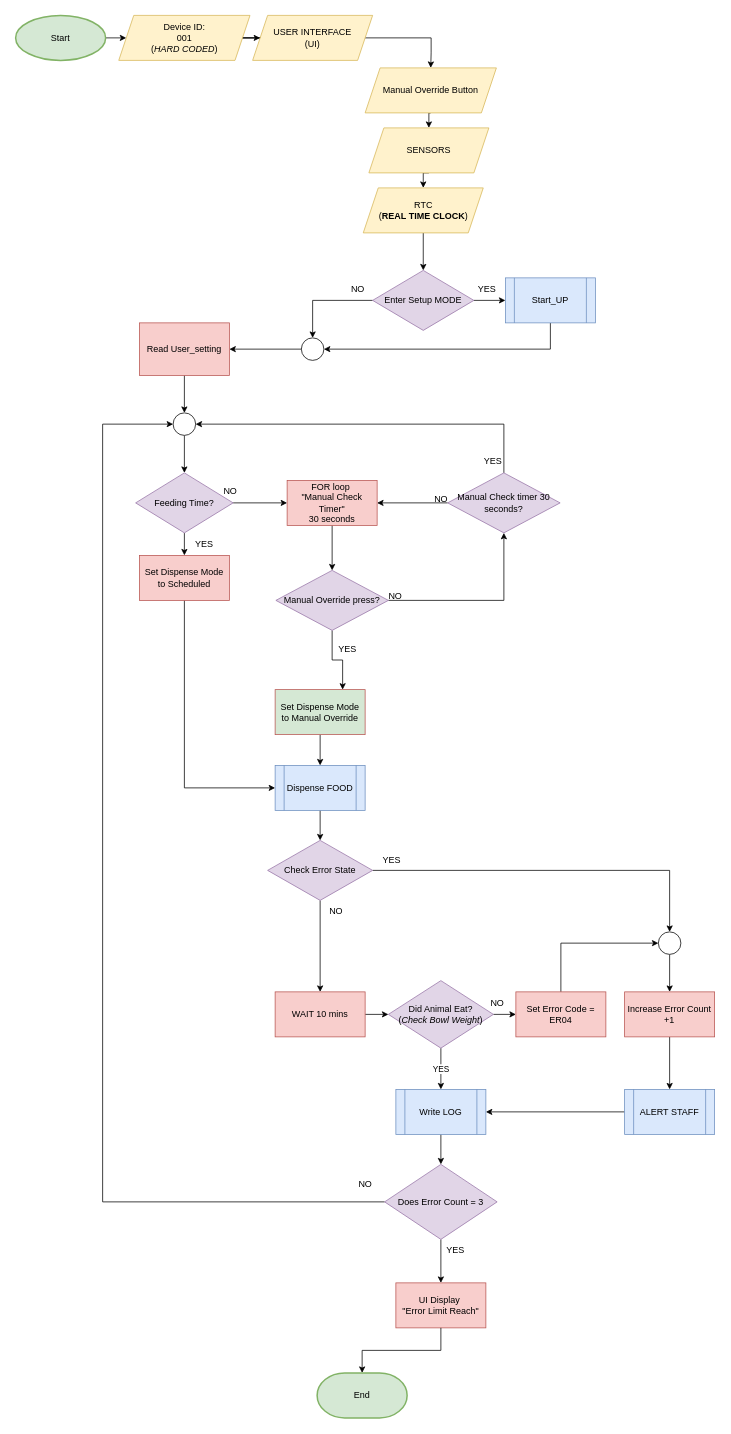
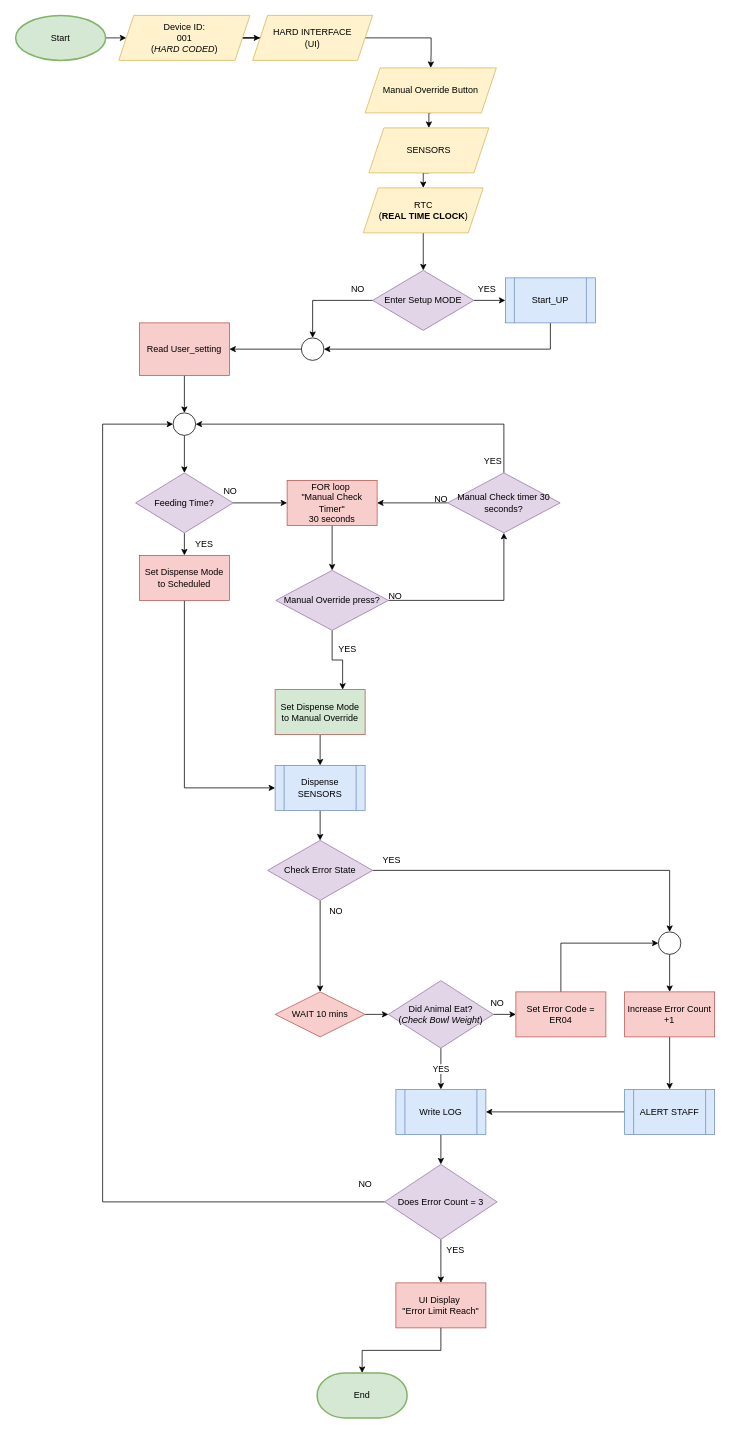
  <mxCell id="0" />
  <mxCell id="1" parent="0" />
  <mxCell id="2" style="edgeStyle=orthogonalEdgeStyle;rounded=0;orthogonalLoop=1;jettySize=auto;html=1;exitX=1;exitY=0.5;exitDx=0;exitDy=0;exitPerimeter=0;entryX=0;entryY=0.5;entryDx=0;entryDy=0;" edge="1" parent="1" source="3" target="7"><mxGeometry relative="1" as="geometry" /></mxCell>
  <mxCell id="3" value="Start" style="rounded=1;whiteSpace=wrap;html=1;fillColor=#d5e8d4;strokeColor=#82b366;strokeWidth=2;shape=mxgraph.flowchart.start_1;" vertex="1" parent="1"><mxGeometry x="20" y="20" width="120" height="60" as="geometry" /></mxCell>
  <mxCell id="4" style="edgeStyle=orthogonalEdgeStyle;rounded=0;orthogonalLoop=1;jettySize=auto;html=1;exitX=0.5;exitY=1;exitDx=0;exitDy=0;entryX=0.5;entryY=0;entryDx=0;entryDy=0;" edge="1" parent="1" source="5" target="14"><mxGeometry relative="1" as="geometry" /></mxCell>
  <mxCell id="5" value="RTC&lt;div&gt;(&lt;b&gt;REAL TIME CLOCK&lt;/b&gt;)&lt;/div&gt;" style="shape=parallelogram;perimeter=parallelogramPerimeter;whiteSpace=wrap;html=1;fixedSize=1;fillColor=#fff2cc;strokeColor=#d6b656;" vertex="1" parent="1"><mxGeometry x="483.5" y="250" width="160" height="60" as="geometry" /></mxCell>
  <mxCell id="6" style="edgeStyle=orthogonalEdgeStyle;rounded=0;orthogonalLoop=1;jettySize=auto;html=1;exitX=1;exitY=0.5;exitDx=0;exitDy=0;" edge="1" parent="1" source="7" target="11"><mxGeometry relative="1" as="geometry" /></mxCell>
  <mxCell id="7" value="Device ID:&lt;div&gt;001&lt;/div&gt;&lt;div&gt;(&lt;i&gt;HARD CODED&lt;/i&gt;)&lt;/div&gt;" style="shape=parallelogram;perimeter=parallelogramPerimeter;whiteSpace=wrap;html=1;fixedSize=1;fillColor=#fff2cc;strokeColor=#d6b656;" vertex="1" parent="1"><mxGeometry x="157.5" y="20" width="175" height="60" as="geometry" /></mxCell>
  <mxCell id="8" style="edgeStyle=orthogonalEdgeStyle;rounded=0;orthogonalLoop=1;jettySize=auto;html=1;exitX=0.5;exitY=1;exitDx=0;exitDy=0;entryX=0.5;entryY=0;entryDx=0;entryDy=0;" edge="1" parent="1" source="9" target="5"><mxGeometry relative="1" as="geometry" /></mxCell>
  <mxCell id="9" value="&lt;span style=&quot;text-wrap-mode: nowrap;&quot;&gt;SENSORS&lt;/span&gt;" style="shape=parallelogram;perimeter=parallelogramPerimeter;whiteSpace=wrap;html=1;fixedSize=1;fillColor=#fff2cc;strokeColor=#d6b656;" vertex="1" parent="1"><mxGeometry x="491" y="170" width="160" height="60" as="geometry" /></mxCell>
  <mxCell id="10" style="edgeStyle=orthogonalEdgeStyle;rounded=0;orthogonalLoop=1;jettySize=auto;html=1;exitX=1;exitY=0.5;exitDx=0;exitDy=0;entryX=0.5;entryY=0;entryDx=0;entryDy=0;" edge="1" parent="1" source="11" target="74"><mxGeometry relative="1" as="geometry"><Array as="points"><mxPoint x="574" y="50" /><mxPoint x="574" y="70" /></Array></mxGeometry></mxCell>
- <mxCell id="11" value="USER INTERFACE&lt;div&gt;(UI)&lt;/div&gt;" style="shape=parallelogram;perimeter=parallelogramPerimeter;whiteSpace=wrap;html=1;fixedSize=1;fillColor=#fff2cc;strokeColor=#d6b656;" vertex="1" parent="1"><mxGeometry x="336" y="20" width="160" height="60" as="geometry" /></mxCell>
+ <mxCell id="11" value="HARD INTERFACE&lt;div&gt;(UI)&lt;/div&gt;" style="shape=parallelogram;perimeter=parallelogramPerimeter;whiteSpace=wrap;html=1;fixedSize=1;fillColor=#fff2cc;strokeColor=#d6b656;" vertex="1" parent="1"><mxGeometry x="336" y="20" width="160" height="60" as="geometry" /></mxCell>
  <mxCell id="12" style="edgeStyle=orthogonalEdgeStyle;rounded=0;orthogonalLoop=1;jettySize=auto;html=1;exitX=1;exitY=0.5;exitDx=0;exitDy=0;entryX=0;entryY=0.5;entryDx=0;entryDy=0;" edge="1" parent="1" source="14" target="16"><mxGeometry relative="1" as="geometry" /></mxCell>
  <mxCell id="13" style="edgeStyle=orthogonalEdgeStyle;rounded=0;orthogonalLoop=1;jettySize=auto;html=1;exitX=0;exitY=0.5;exitDx=0;exitDy=0;entryX=0.5;entryY=0;entryDx=0;entryDy=0;" edge="1" parent="1" source="14" target="18"><mxGeometry relative="1" as="geometry" /></mxCell>
  <mxCell id="14" value="Enter Setup MODE" style="rhombus;whiteSpace=wrap;html=1;fillColor=#e1d5e7;strokeColor=#9673a6;" vertex="1" parent="1"><mxGeometry x="496" y="360" width="135" height="80" as="geometry" /></mxCell>
  <mxCell id="15" style="edgeStyle=orthogonalEdgeStyle;rounded=0;orthogonalLoop=1;jettySize=auto;html=1;exitX=0.5;exitY=1;exitDx=0;exitDy=0;entryX=1;entryY=0.5;entryDx=0;entryDy=0;" edge="1" parent="1" source="16" target="18"><mxGeometry relative="1" as="geometry" /></mxCell>
  <mxCell id="16" value="Start_UP" style="shape=process;whiteSpace=wrap;html=1;backgroundOutline=1;fillColor=#dae8fc;strokeColor=#6c8ebf;" vertex="1" parent="1"><mxGeometry x="673" y="370" width="120" height="60" as="geometry" /></mxCell>
  <mxCell id="17" style="edgeStyle=orthogonalEdgeStyle;rounded=0;orthogonalLoop=1;jettySize=auto;html=1;exitX=0;exitY=0.5;exitDx=0;exitDy=0;entryX=1;entryY=0.5;entryDx=0;entryDy=0;" edge="1" parent="1" source="18" target="23"><mxGeometry relative="1" as="geometry" /></mxCell>
  <mxCell id="18" value="" style="ellipse;whiteSpace=wrap;html=1;aspect=fixed;" vertex="1" parent="1"><mxGeometry x="401" y="450" width="30" height="30" as="geometry" /></mxCell>
  <mxCell id="19" style="edgeStyle=orthogonalEdgeStyle;rounded=0;orthogonalLoop=1;jettySize=auto;html=1;exitX=0.5;exitY=1;exitDx=0;exitDy=0;entryX=0.5;entryY=0;entryDx=0;entryDy=0;" edge="1" parent="1" source="21" target="25"><mxGeometry relative="1" as="geometry" /></mxCell>
  <mxCell id="20" style="edgeStyle=orthogonalEdgeStyle;rounded=0;orthogonalLoop=1;jettySize=auto;html=1;exitX=1;exitY=0.5;exitDx=0;exitDy=0;" edge="1" parent="1" source="21" target="29"><mxGeometry relative="1" as="geometry" /></mxCell>
  <mxCell id="21" value="Feeding Time?" style="rhombus;whiteSpace=wrap;html=1;fillColor=#e1d5e7;strokeColor=#9673a6;" vertex="1" parent="1"><mxGeometry x="180" y="630" width="130" height="80" as="geometry" /></mxCell>
  <mxCell id="22" style="edgeStyle=orthogonalEdgeStyle;rounded=0;orthogonalLoop=1;jettySize=auto;html=1;exitX=0.5;exitY=1;exitDx=0;exitDy=0;entryX=0.5;entryY=0;entryDx=0;entryDy=0;" edge="1" parent="1" source="23" target="39"><mxGeometry relative="1" as="geometry" /></mxCell>
  <mxCell id="23" value="Read User_setting" style="shape=label;whiteSpace=wrap;html=1;fixedSize=1;fillColor=#f8cecc;strokeColor=#b85450;rounded=0;" vertex="1" parent="1"><mxGeometry x="185" y="430" width="120" height="70" as="geometry" /></mxCell>
  <mxCell id="24" style="edgeStyle=orthogonalEdgeStyle;rounded=0;orthogonalLoop=1;jettySize=auto;html=1;exitX=0.5;exitY=1;exitDx=0;exitDy=0;entryX=0;entryY=0.5;entryDx=0;entryDy=0;" edge="1" parent="1" source="25" target="27"><mxGeometry relative="1" as="geometry" /></mxCell>
  <mxCell id="25" value="Set Dispense Mode to Scheduled" style="rounded=0;whiteSpace=wrap;html=1;fillColor=#f8cecc;strokeColor=#b85450;" vertex="1" parent="1"><mxGeometry x="185" y="740" width="120" height="60" as="geometry" /></mxCell>
  <mxCell id="26" style="edgeStyle=orthogonalEdgeStyle;rounded=0;orthogonalLoop=1;jettySize=auto;html=1;exitX=0.5;exitY=1;exitDx=0;exitDy=0;entryX=0.5;entryY=0;entryDx=0;entryDy=0;" edge="1" parent="1" source="27" target="48"><mxGeometry relative="1" as="geometry" /></mxCell>
- <mxCell id="27" value="Dispense FOOD" style="shape=process;whiteSpace=wrap;html=1;backgroundOutline=1;fillColor=#dae8fc;strokeColor=#6c8ebf;" vertex="1" parent="1"><mxGeometry x="366" y="1020" width="120" height="60" as="geometry" /></mxCell>
+ <mxCell id="27" value="Dispense SENSORS" style="shape=process;whiteSpace=wrap;html=1;backgroundOutline=1;fillColor=#dae8fc;strokeColor=#6c8ebf;" vertex="1" parent="1"><mxGeometry x="366" y="1020" width="120" height="60" as="geometry" /></mxCell>
  <mxCell id="28" style="edgeStyle=orthogonalEdgeStyle;rounded=0;orthogonalLoop=1;jettySize=auto;html=1;exitX=0.5;exitY=1;exitDx=0;exitDy=0;entryX=0.5;entryY=0;entryDx=0;entryDy=0;" edge="1" parent="1" source="29" target="32"><mxGeometry relative="1" as="geometry" /></mxCell>
  <mxCell id="29" value="FOR loop&amp;nbsp;&lt;div&gt;&quot;Manual Check Timer&quot;&lt;/div&gt;&lt;div&gt;30 seconds&lt;/div&gt;" style="rounded=0;whiteSpace=wrap;html=1;fillColor=#f8cecc;strokeColor=#b85450;" vertex="1" parent="1"><mxGeometry x="382" y="640" width="120" height="60" as="geometry" /></mxCell>
  <mxCell id="30" style="edgeStyle=orthogonalEdgeStyle;rounded=0;orthogonalLoop=1;jettySize=auto;html=1;exitX=1;exitY=0.5;exitDx=0;exitDy=0;entryX=0.5;entryY=1;entryDx=0;entryDy=0;" edge="1" parent="1" source="32" target="37"><mxGeometry relative="1" as="geometry" /></mxCell>
  <mxCell id="31" style="edgeStyle=orthogonalEdgeStyle;rounded=0;orthogonalLoop=1;jettySize=auto;html=1;exitX=0.5;exitY=1;exitDx=0;exitDy=0;entryX=0.75;entryY=0;entryDx=0;entryDy=0;" edge="1" parent="1" source="32" target="34"><mxGeometry relative="1" as="geometry" /></mxCell>
  <mxCell id="32" value="Manual Override press?" style="rhombus;whiteSpace=wrap;html=1;fillColor=#e1d5e7;strokeColor=#9673a6;" vertex="1" parent="1"><mxGeometry x="367" y="760" width="150" height="80" as="geometry" /></mxCell>
  <mxCell id="33" style="edgeStyle=orthogonalEdgeStyle;rounded=0;orthogonalLoop=1;jettySize=auto;html=1;exitX=0.5;exitY=1;exitDx=0;exitDy=0;entryX=0.5;entryY=0;entryDx=0;entryDy=0;" edge="1" parent="1" source="34" target="27"><mxGeometry relative="1" as="geometry" /></mxCell>
  <mxCell id="34" value="Set Dispense Mode to Manual Override" style="rounded=0;whiteSpace=wrap;html=1;fillColor=#d5e8d4;strokeColor=#b85450;" vertex="1" parent="1"><mxGeometry x="366" y="919" width="120" height="60" as="geometry" /></mxCell>
  <mxCell id="35" style="edgeStyle=orthogonalEdgeStyle;rounded=0;orthogonalLoop=1;jettySize=auto;html=1;exitX=0.5;exitY=0;exitDx=0;exitDy=0;entryX=1;entryY=0.5;entryDx=0;entryDy=0;" edge="1" parent="1" source="37" target="39"><mxGeometry relative="1" as="geometry" /></mxCell>
  <mxCell id="36" style="edgeStyle=orthogonalEdgeStyle;rounded=0;orthogonalLoop=1;jettySize=auto;html=1;exitX=0;exitY=0.5;exitDx=0;exitDy=0;entryX=1;entryY=0.5;entryDx=0;entryDy=0;" edge="1" parent="1" source="37" target="29"><mxGeometry relative="1" as="geometry" /></mxCell>
  <mxCell id="37" value="Manual Check timer 30 seconds?" style="rhombus;whiteSpace=wrap;html=1;fillColor=#e1d5e7;strokeColor=#9673a6;" vertex="1" parent="1"><mxGeometry x="596" y="630" width="150" height="80" as="geometry" /></mxCell>
  <mxCell id="38" style="edgeStyle=orthogonalEdgeStyle;rounded=0;orthogonalLoop=1;jettySize=auto;html=1;exitX=0.5;exitY=1;exitDx=0;exitDy=0;entryX=0.5;entryY=0;entryDx=0;entryDy=0;" edge="1" parent="1" source="39" target="21"><mxGeometry relative="1" as="geometry" /></mxCell>
  <mxCell id="39" value="" style="ellipse;whiteSpace=wrap;html=1;aspect=fixed;" vertex="1" parent="1"><mxGeometry x="230" y="550" width="30" height="30" as="geometry" /></mxCell>
  <mxCell id="40" value="YES" style="text;html=1;align=center;verticalAlign=middle;resizable=0;points=[];autosize=1;strokeColor=none;fillColor=none;" vertex="1" parent="1"><mxGeometry x="631" y="600" width="50" height="30" as="geometry" /></mxCell>
  <mxCell id="41" value="NO" style="text;html=1;align=center;verticalAlign=middle;resizable=0;points=[];autosize=1;strokeColor=none;fillColor=none;" vertex="1" parent="1"><mxGeometry x="567" y="650" width="40" height="30" as="geometry" /></mxCell>
  <mxCell id="42" value="YES" style="text;html=1;align=center;verticalAlign=middle;resizable=0;points=[];autosize=1;strokeColor=none;fillColor=none;" vertex="1" parent="1"><mxGeometry x="623" y="370" width="50" height="30" as="geometry" /></mxCell>
  <mxCell id="43" value="NO" style="text;html=1;align=center;verticalAlign=middle;resizable=0;points=[];autosize=1;strokeColor=none;fillColor=none;" vertex="1" parent="1"><mxGeometry x="456" y="370" width="40" height="30" as="geometry" /></mxCell>
  <mxCell id="44" style="edgeStyle=orthogonalEdgeStyle;rounded=0;orthogonalLoop=1;jettySize=auto;html=1;exitX=0;exitY=0.5;exitDx=0;exitDy=0;entryX=1;entryY=0.5;entryDx=0;entryDy=0;" edge="1" parent="1" source="45" target="59"><mxGeometry relative="1" as="geometry" /></mxCell>
  <mxCell id="45" value="ALERT STAFF" style="rounded=0;whiteSpace=wrap;html=1;fillColor=#dae8fc;strokeColor=#6c8ebf;shape=process;backgroundOutline=1;" vertex="1" parent="1"><mxGeometry x="832" y="1452" width="120" height="60" as="geometry" /></mxCell>
  <mxCell id="46" style="edgeStyle=orthogonalEdgeStyle;rounded=0;orthogonalLoop=1;jettySize=auto;html=1;exitX=1;exitY=0.5;exitDx=0;exitDy=0;entryX=0.5;entryY=0;entryDx=0;entryDy=0;" edge="1" parent="1" source="48" target="72"><mxGeometry relative="1" as="geometry"><mxPoint x="892" y="1237" as="targetPoint" /></mxGeometry></mxCell>
  <mxCell id="47" style="edgeStyle=orthogonalEdgeStyle;rounded=0;orthogonalLoop=1;jettySize=auto;html=1;entryX=0.5;entryY=0;entryDx=0;entryDy=0;" edge="1" parent="1" source="48" target="50"><mxGeometry relative="1" as="geometry" /></mxCell>
  <mxCell id="48" value="&lt;div&gt;Check Error State&lt;/div&gt;" style="rhombus;whiteSpace=wrap;html=1;fillColor=#e1d5e7;strokeColor=#9673a6;" vertex="1" parent="1"><mxGeometry x="356" y="1120" width="140" height="80" as="geometry" /></mxCell>
  <mxCell id="49" style="edgeStyle=orthogonalEdgeStyle;rounded=0;orthogonalLoop=1;jettySize=auto;html=1;exitX=1;exitY=0.5;exitDx=0;exitDy=0;entryX=0;entryY=0.5;entryDx=0;entryDy=0;" edge="1" parent="1" source="50" target="53"><mxGeometry relative="1" as="geometry" /></mxCell>
- <mxCell id="50" value="WAIT 10 mins" style="rounded=0;whiteSpace=wrap;html=1;fillColor=#f8cecc;strokeColor=#b85450;" vertex="1" parent="1"><mxGeometry x="366" y="1322" width="120" height="60" as="geometry" /></mxCell>
+ <mxCell id="50" value="WAIT 10 mins" style="rhombus;whiteSpace=wrap;html=1;fillColor=#f8cecc;strokeColor=#b85450;" vertex="1" parent="1"><mxGeometry x="366" y="1322" width="120" height="60" as="geometry" /></mxCell>
  <mxCell id="51" value="YES" style="edgeStyle=orthogonalEdgeStyle;rounded=0;orthogonalLoop=1;jettySize=auto;html=1;exitX=0.5;exitY=1;exitDx=0;exitDy=0;entryX=0.5;entryY=0;entryDx=0;entryDy=0;" edge="1" parent="1" source="53" target="59"><mxGeometry relative="1" as="geometry"><mxPoint x="587" y="1532" as="targetPoint" /></mxGeometry></mxCell>
  <mxCell id="52" style="edgeStyle=orthogonalEdgeStyle;rounded=0;orthogonalLoop=1;jettySize=auto;html=1;exitX=1;exitY=0.5;exitDx=0;exitDy=0;entryX=0;entryY=0.5;entryDx=0;entryDy=0;" edge="1" parent="1" source="53" target="71"><mxGeometry relative="1" as="geometry" /></mxCell>
  <mxCell id="53" value="Did Animal Eat?&lt;div&gt;(&lt;i&gt;Check Bowl Weight&lt;/i&gt;)&lt;/div&gt;" style="rhombus;whiteSpace=wrap;html=1;fillColor=#e1d5e7;strokeColor=#9673a6;" vertex="1" parent="1"><mxGeometry x="517" y="1307" width="140" height="90" as="geometry" /></mxCell>
  <mxCell id="54" value="End" style="rounded=1;whiteSpace=wrap;html=1;fillColor=#d5e8d4;strokeColor=#82b366;strokeWidth=2;shape=mxgraph.flowchart.terminator;" vertex="1" parent="1"><mxGeometry x="422" y="1830" width="120" height="60" as="geometry" /></mxCell>
  <mxCell id="55" style="edgeStyle=orthogonalEdgeStyle;rounded=0;orthogonalLoop=1;jettySize=auto;html=1;exitX=0.5;exitY=1;exitDx=0;exitDy=0;entryX=0.5;entryY=0;entryDx=0;entryDy=0;" edge="1" parent="1" source="72" target="62"><mxGeometry relative="1" as="geometry"><mxPoint x="892" y="1287" as="sourcePoint" /></mxGeometry></mxCell>
  <mxCell id="56" value="NO" style="text;html=1;align=center;verticalAlign=middle;resizable=0;points=[];autosize=1;strokeColor=none;fillColor=none;" vertex="1" parent="1"><mxGeometry x="642" y="1322" width="40" height="30" as="geometry" /></mxCell>
  <mxCell id="57" value="NO" style="text;html=1;align=center;verticalAlign=middle;resizable=0;points=[];autosize=1;strokeColor=none;fillColor=none;" vertex="1" parent="1"><mxGeometry x="427" y="1200" width="40" height="30" as="geometry" /></mxCell>
  <mxCell id="58" style="edgeStyle=orthogonalEdgeStyle;rounded=0;orthogonalLoop=1;jettySize=auto;html=1;exitX=0.5;exitY=1;exitDx=0;exitDy=0;entryX=0.5;entryY=0;entryDx=0;entryDy=0;" edge="1" parent="1" source="59" target="65"><mxGeometry relative="1" as="geometry" /></mxCell>
  <mxCell id="59" value="Write LOG" style="shape=process;whiteSpace=wrap;html=1;backgroundOutline=1;fillColor=#dae8fc;strokeColor=#6c8ebf;" vertex="1" parent="1"><mxGeometry x="527" y="1452" width="120" height="60" as="geometry" /></mxCell>
  <mxCell id="60" value="YES" style="text;html=1;align=center;verticalAlign=middle;resizable=0;points=[];autosize=1;strokeColor=none;fillColor=none;" vertex="1" parent="1"><mxGeometry x="496" y="1132" width="50" height="30" as="geometry" /></mxCell>
  <mxCell id="61" style="edgeStyle=orthogonalEdgeStyle;rounded=0;orthogonalLoop=1;jettySize=auto;html=1;exitX=0.5;exitY=1;exitDx=0;exitDy=0;entryX=0.5;entryY=0;entryDx=0;entryDy=0;" edge="1" parent="1" source="62" target="45"><mxGeometry relative="1" as="geometry" /></mxCell>
  <mxCell id="62" value="Increase Error Count +1" style="rounded=0;whiteSpace=wrap;html=1;fillColor=#f8cecc;strokeColor=#b85450;" vertex="1" parent="1"><mxGeometry x="832" y="1322" width="120" height="60" as="geometry" /></mxCell>
  <mxCell id="63" style="edgeStyle=orthogonalEdgeStyle;rounded=0;orthogonalLoop=1;jettySize=auto;html=1;exitX=0.5;exitY=1;exitDx=0;exitDy=0;entryX=0.5;entryY=0;entryDx=0;entryDy=0;" edge="1" parent="1" source="65" target="66"><mxGeometry relative="1" as="geometry" /></mxCell>
  <mxCell id="64" style="edgeStyle=orthogonalEdgeStyle;rounded=0;orthogonalLoop=1;jettySize=auto;html=1;exitX=0;exitY=0.5;exitDx=0;exitDy=0;entryX=0;entryY=0.5;entryDx=0;entryDy=0;" edge="1" parent="1" source="65" target="39"><mxGeometry relative="1" as="geometry"><Array as="points"><mxPoint x="136" y="1602" /><mxPoint x="136" y="565" /></Array></mxGeometry></mxCell>
  <mxCell id="65" value="Does Error Count = 3" style="rhombus;whiteSpace=wrap;html=1;fillColor=#e1d5e7;strokeColor=#9673a6;" vertex="1" parent="1"><mxGeometry x="512" y="1552" width="150" height="100" as="geometry" /></mxCell>
  <mxCell id="66" value="UI Display&amp;nbsp;&lt;div&gt;&quot;Error Limit Reach&quot;&lt;/div&gt;" style="rounded=0;whiteSpace=wrap;html=1;fillColor=#f8cecc;strokeColor=#b85450;" vertex="1" parent="1"><mxGeometry x="527" y="1710" width="120" height="60" as="geometry" /></mxCell>
  <mxCell id="67" value="YES" style="text;html=1;align=center;verticalAlign=middle;resizable=0;points=[];autosize=1;strokeColor=none;fillColor=none;" vertex="1" parent="1"><mxGeometry x="581" y="1652" width="50" height="30" as="geometry" /></mxCell>
  <mxCell id="68" value="NO" style="text;html=1;align=center;verticalAlign=middle;resizable=0;points=[];autosize=1;strokeColor=none;fillColor=none;" vertex="1" parent="1"><mxGeometry x="466" y="1564" width="40" height="30" as="geometry" /></mxCell>
  <mxCell id="69" style="edgeStyle=orthogonalEdgeStyle;rounded=0;orthogonalLoop=1;jettySize=auto;html=1;exitX=0.5;exitY=1;exitDx=0;exitDy=0;entryX=0.5;entryY=0;entryDx=0;entryDy=0;entryPerimeter=0;" edge="1" parent="1" source="66" target="54"><mxGeometry relative="1" as="geometry" /></mxCell>
  <mxCell id="70" style="edgeStyle=orthogonalEdgeStyle;rounded=0;orthogonalLoop=1;jettySize=auto;html=1;exitX=0.5;exitY=0;exitDx=0;exitDy=0;entryX=0;entryY=0.5;entryDx=0;entryDy=0;" edge="1" parent="1" source="71" target="72"><mxGeometry relative="1" as="geometry"><mxPoint x="867" y="1262" as="targetPoint" /></mxGeometry></mxCell>
  <mxCell id="71" value="Set Error Code = ER04" style="rounded=0;whiteSpace=wrap;html=1;fillColor=#f8cecc;strokeColor=#b85450;" vertex="1" parent="1"><mxGeometry x="687" y="1322" width="120" height="60" as="geometry" /></mxCell>
  <mxCell id="72" value="" style="ellipse;whiteSpace=wrap;html=1;aspect=fixed;" vertex="1" parent="1"><mxGeometry x="877" y="1242" width="30" height="30" as="geometry" /></mxCell>
  <mxCell id="73" style="edgeStyle=orthogonalEdgeStyle;rounded=0;orthogonalLoop=1;jettySize=auto;html=1;exitX=0.5;exitY=1;exitDx=0;exitDy=0;entryX=0.5;entryY=0;entryDx=0;entryDy=0;" edge="1" parent="1" source="74" target="9"><mxGeometry relative="1" as="geometry" /></mxCell>
  <mxCell id="74" value="Manual Override Button" style="shape=parallelogram;perimeter=parallelogramPerimeter;whiteSpace=wrap;html=1;fixedSize=1;fillColor=#fff2cc;strokeColor=#d6b656;" vertex="1" parent="1"><mxGeometry x="486" y="90" width="175" height="60" as="geometry" /></mxCell>
  <mxCell id="75" value="YES" style="text;html=1;align=center;verticalAlign=middle;resizable=0;points=[];autosize=1;strokeColor=none;fillColor=none;" vertex="1" parent="1"><mxGeometry x="246" y="710" width="50" height="30" as="geometry" /></mxCell>
  <mxCell id="76" value="NO" style="text;html=1;align=center;verticalAlign=middle;resizable=0;points=[];autosize=1;strokeColor=none;fillColor=none;" vertex="1" parent="1"><mxGeometry x="286" y="640" width="40" height="30" as="geometry" /></mxCell>
  <mxCell id="77" value="YES" style="text;html=1;align=center;verticalAlign=middle;resizable=0;points=[];autosize=1;strokeColor=none;fillColor=none;" vertex="1" parent="1"><mxGeometry x="437" y="850" width="50" height="30" as="geometry" /></mxCell>
  <mxCell id="78" value="NO" style="text;html=1;align=center;verticalAlign=middle;resizable=0;points=[];autosize=1;strokeColor=none;fillColor=none;" vertex="1" parent="1"><mxGeometry x="506" y="780" width="40" height="30" as="geometry" /></mxCell>
